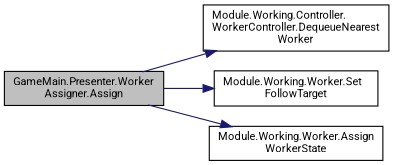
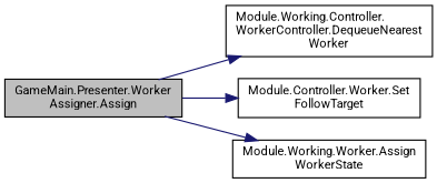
  digraph {
    fontname=Roboto
    rankdir=LR
    node [color=black fillcolor=white fontname=Roboto fontsize=10 shape=record style=filled]
    edge [color=midnightblue fontname=Roboto fontsize=10 labelfontname=Helvetica labelfontsize=10 style=solid]
    n1 [fillcolor=grey75 fontcolor=black height=0.2 label="GameMain.Presenter.Worker\lAssigner.Assign" width=0.4]
    n2 [height=0.2 label="Module.Working.Controller.\lWorkerController.DequeueNearest\lWorker" width=0.4]
-   n3 [height=0.2 label="Module.Working.Worker.Set\lFollowTarget" width=0.4]
+   n3 [height=0.2 label="Module.Controller.Worker.Set\lFollowTarget" width=0.4]
    n4 [height=0.2 label="Module.Working.Worker.Assign\lWorkerState" width=0.4]
    n1 -> n2
    n1 -> n3
    n1 -> n4
  }
